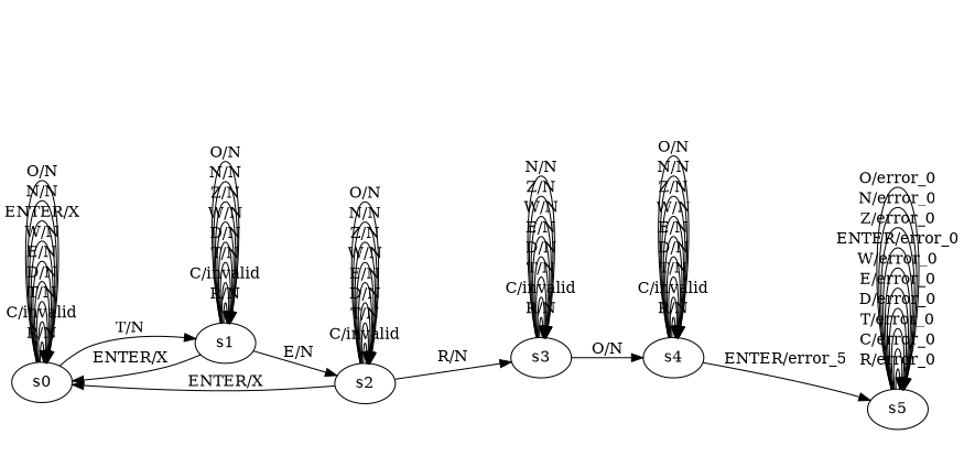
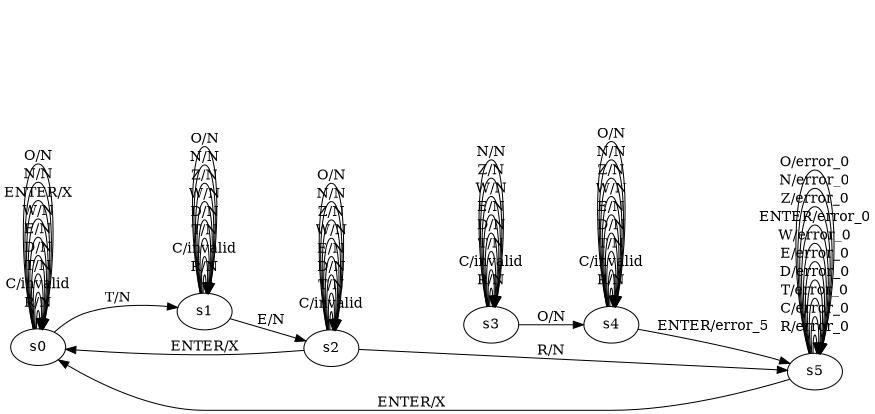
  digraph {
    rankdir=LR
    node [color=black]
    edge [color=black]
    s0
    s1
    s2
    s3
    s4
    s5
    s0 -> s0 [label="R/N"]
    s0 -> s0 [label="C/invalid"]
    s0 -> s0 [label="T/N"]
    s0 -> s0 [label="D/N"]
    s0 -> s0 [label="E/N"]
    s0 -> s0 [label="W/N"]
    s0 -> s0 [label="ENTER/X"]
    s0 -> s0 [label="N/N"]
    s0 -> s0 [label="O/N"]
    s0 -> s1 [label="T/N"]
-   s1 -> s0 [label="ENTER/X"]
+   s5 -> s0 [label="ENTER/X"]
    s1 -> s1 [label="R/N"]
    s1 -> s1 [label="C/invalid"]
    s1 -> s1 [label="T/N"]
    s1 -> s1 [label="D/N"]
    s1 -> s1 [label="W/N"]
    s1 -> s1 [label="Z/N"]
    s1 -> s1 [label="N/N"]
    s1 -> s1 [label="O/N"]
    s1 -> s2 [label="E/N"]
    s2 -> s0 [label="ENTER/X"]
    s2 -> s2 [label="C/invalid"]
    s2 -> s2 [label="T/N"]
    s2 -> s2 [label="D/N"]
    s2 -> s2 [label="E/N"]
    s2 -> s2 [label="W/N"]
    s2 -> s2 [label="Z/N"]
    s2 -> s2 [label="N/N"]
    s2 -> s2 [label="O/N"]
-   s2 -> s3 [label="R/N"]
+   s2 -> s5 [label="R/N"]
    s3 -> s3 [label="R/N"]
    s3 -> s3 [label="C/invalid"]
    s3 -> s3 [label="T/N"]
    s3 -> s3 [label="D/N"]
    s3 -> s3 [label="E/N"]
    s3 -> s3 [label="W/N"]
    s3 -> s3 [label="Z/N"]
    s3 -> s3 [label="N/N"]
    s3 -> s4 [label="O/N"]
    s4 -> s4 [label="R/N"]
    s4 -> s4 [label="C/invalid"]
    s4 -> s4 [label="T/N"]
    s4 -> s4 [label="D/N"]
    s4 -> s4 [label="E/N"]
    s4 -> s4 [label="W/N"]
    s4 -> s4 [label="Z/N"]
    s4 -> s4 [label="N/N"]
    s4 -> s4 [label="O/N"]
    s4 -> s5 [label="ENTER/error_5"]
    s5 -> s5 [label="R/error_0"]
    s5 -> s5 [label="C/error_0"]
    s5 -> s5 [label="T/error_0"]
    s5 -> s5 [label="D/error_0"]
    s5 -> s5 [label="E/error_0"]
    s5 -> s5 [label="W/error_0"]
    s5 -> s5 [label="ENTER/error_0"]
    s5 -> s5 [label="Z/error_0"]
    s5 -> s5 [label="N/error_0"]
    s5 -> s5 [label="O/error_0"]
  }
